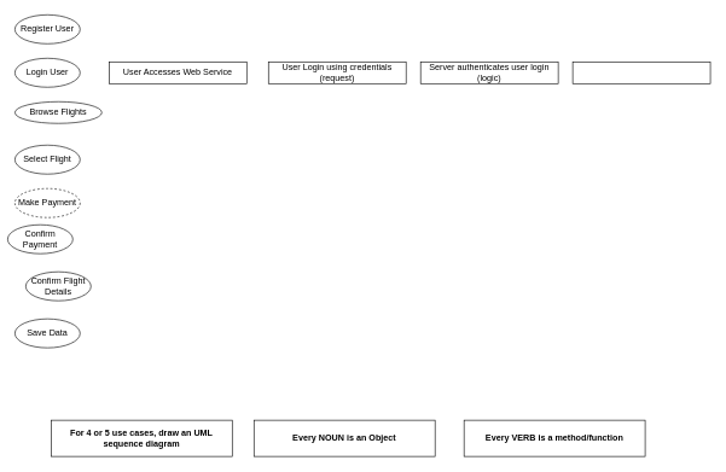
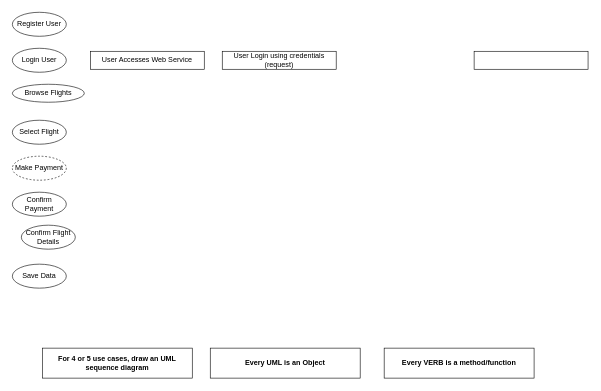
  <mxCell id="0" />
  <mxCell id="1" parent="0" />
  <mxCell id="2" value="Register User" style="ellipse;whiteSpace=wrap;html=1;" vertex="1" parent="1"><mxGeometry x="20" y="20" width="90" height="40" as="geometry" /></mxCell>
  <mxCell id="3" value="Login User" style="ellipse;whiteSpace=wrap;html=1;" vertex="1" parent="1"><mxGeometry x="20" y="80" width="90" height="40" as="geometry" /></mxCell>
  <mxCell id="4" value="Select Flight" style="ellipse;whiteSpace=wrap;html=1;" vertex="1" parent="1"><mxGeometry x="20" y="200" width="90" height="40" as="geometry" /></mxCell>
  <mxCell id="5" value="Make Payment" style="ellipse;whiteSpace=wrap;html=1;dashed=1;" vertex="1" parent="1"><mxGeometry x="20" y="260" width="90" height="40" as="geometry" /></mxCell>
  <mxCell id="6" value="Browse Flights" style="ellipse;whiteSpace=wrap;html=1;" vertex="1" parent="1"><mxGeometry x="20" y="140" width="120" height="30" as="geometry" /></mxCell>
- <mxCell id="7" value="Confirm Payment" style="ellipse;whiteSpace=wrap;html=1;" vertex="1" parent="1"><mxGeometry x="10" y="310" width="90" height="40" as="geometry" /></mxCell>
+ <mxCell id="7" value="Confirm Payment" style="ellipse;whiteSpace=wrap;html=1;" vertex="1" parent="1"><mxGeometry x="20" y="320" width="90" height="40" as="geometry" /></mxCell>
  <mxCell id="8" value="Confirm Flight Details" style="ellipse;whiteSpace=wrap;html=1;" vertex="1" parent="1"><mxGeometry x="35" y="375" width="90" height="40" as="geometry" /></mxCell>
  <mxCell id="9" value="Save Data" style="ellipse;whiteSpace=wrap;html=1;" vertex="1" parent="1"><mxGeometry x="20" y="440" width="90" height="40" as="geometry" /></mxCell>
  <mxCell id="10" value="User Accesses Web Service" style="rounded=0;whiteSpace=wrap;html=1;" vertex="1" parent="1"><mxGeometry x="150" y="85" width="190" height="30" as="geometry" /></mxCell>
  <mxCell id="11" value="User Login using credentials (request)" style="rounded=0;whiteSpace=wrap;html=1;" vertex="1" parent="1"><mxGeometry x="370" y="85" width="190" height="30" as="geometry" /></mxCell>
- <mxCell id="12" value="Server authenticates user login&lt;br&gt;(logic)" style="rounded=0;whiteSpace=wrap;html=1;" vertex="1" parent="1"><mxGeometry x="580" y="85" width="190" height="30" as="geometry" /></mxCell>
  <mxCell id="13" value="" style="rounded=0;whiteSpace=wrap;html=1;" vertex="1" parent="1"><mxGeometry x="790" y="85" width="190" height="30" as="geometry" /></mxCell>
  <mxCell id="14" value="&lt;b&gt;For 4 or 5 use cases, draw an UML sequence diagram&lt;/b&gt;" style="rounded=0;whiteSpace=wrap;html=1;" vertex="1" parent="1"><mxGeometry x="70" y="580" width="250" height="50" as="geometry" /></mxCell>
- <mxCell id="15" value="&lt;b&gt;Every NOUN is an Object&lt;/b&gt;" style="rounded=0;whiteSpace=wrap;html=1;" vertex="1" parent="1"><mxGeometry x="350" y="580" width="250" height="50" as="geometry" /></mxCell>
+ <mxCell id="15" value="&lt;b&gt;Every UML is an Object&lt;/b&gt;" style="rounded=0;whiteSpace=wrap;html=1;" vertex="1" parent="1"><mxGeometry x="350" y="580" width="250" height="50" as="geometry" /></mxCell>
  <mxCell id="16" value="&lt;b&gt;Every VERB is a method/function&lt;/b&gt;" style="rounded=0;whiteSpace=wrap;html=1;" vertex="1" parent="1"><mxGeometry x="640" y="580" width="250" height="50" as="geometry" /></mxCell>
